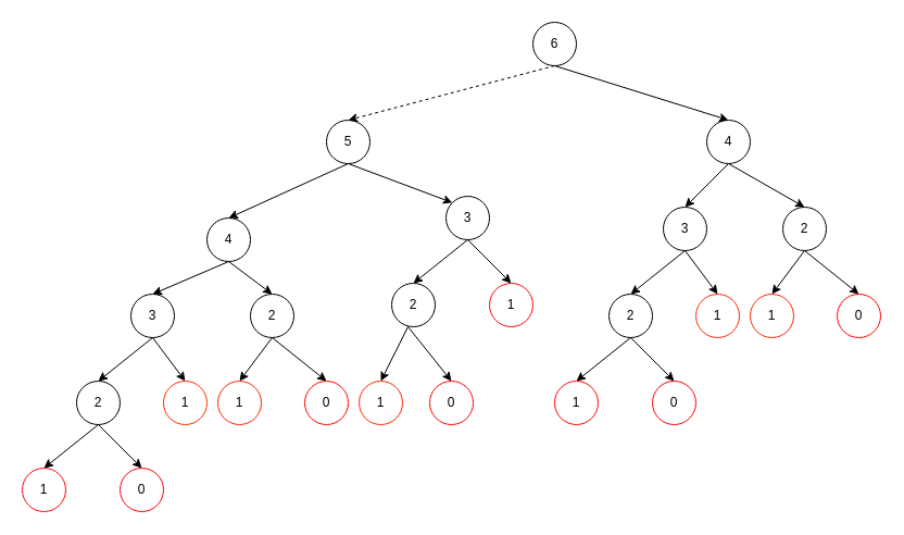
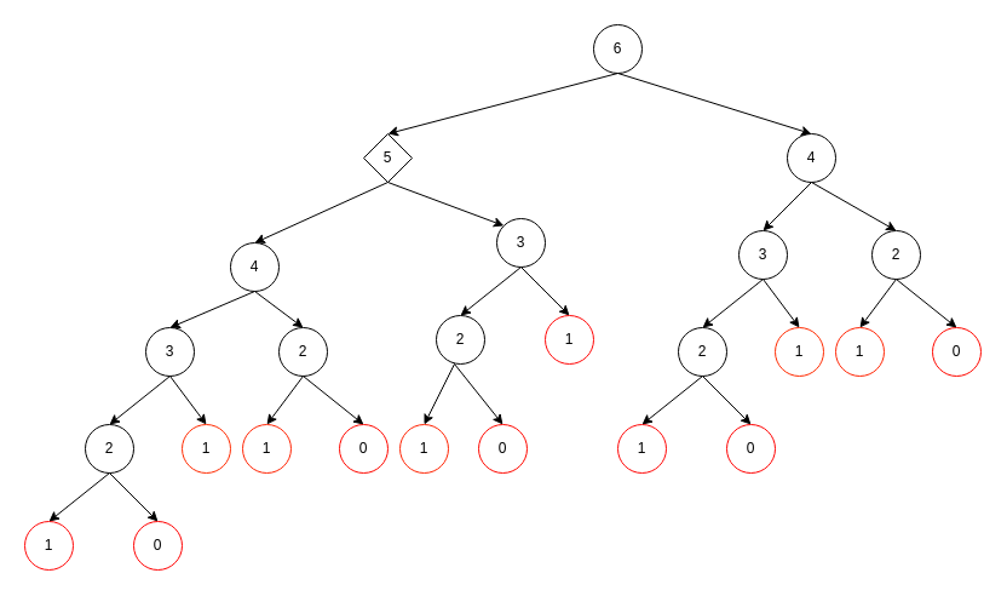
  <mxCell id="0" />
  <mxCell id="1" parent="0" />
  <mxCell id="2" value="6" style="ellipse;whiteSpace=wrap;html=1;aspect=fixed;" vertex="1" parent="1"><mxGeometry x="490" y="20" width="40" height="40" as="geometry" /></mxCell>
- <mxCell id="3" value="5" style="ellipse;whiteSpace=wrap;html=1;aspect=fixed;" vertex="1" parent="1"><mxGeometry x="300" y="110" width="40" height="40" as="geometry" /></mxCell>
+ <mxCell id="3" value="5" style="rhombus;whiteSpace=wrap;html=1;aspect=fixed;" vertex="1" parent="1"><mxGeometry x="300" y="110" width="40" height="40" as="geometry" /></mxCell>
  <mxCell id="4" value="4" style="ellipse;whiteSpace=wrap;html=1;aspect=fixed;" vertex="1" parent="1"><mxGeometry x="650" y="110" width="40" height="40" as="geometry" /></mxCell>
  <mxCell id="5" value="4" style="ellipse;whiteSpace=wrap;html=1;aspect=fixed;" vertex="1" parent="1"><mxGeometry x="190" y="200" width="40" height="40" as="geometry" /></mxCell>
  <mxCell id="6" value="3" style="ellipse;whiteSpace=wrap;html=1;aspect=fixed;" vertex="1" parent="1"><mxGeometry x="410" y="180" width="40" height="40" as="geometry" /></mxCell>
  <mxCell id="7" value="3" style="ellipse;whiteSpace=wrap;html=1;aspect=fixed;" vertex="1" parent="1"><mxGeometry x="120" y="270" width="40" height="40" as="geometry" /></mxCell>
  <mxCell id="8" value="2" style="ellipse;whiteSpace=wrap;html=1;aspect=fixed;" vertex="1" parent="1"><mxGeometry x="230" y="270" width="40" height="40" as="geometry" /></mxCell>
  <mxCell id="9" value="2" style="ellipse;whiteSpace=wrap;html=1;aspect=fixed;" vertex="1" parent="1"><mxGeometry x="70" y="350" width="40" height="40" as="geometry" /></mxCell>
  <mxCell id="10" value="1" style="ellipse;whiteSpace=wrap;html=1;aspect=fixed;strokeColor=#FF2D03;" vertex="1" parent="1"><mxGeometry x="150" y="350" width="40" height="40" as="geometry" /></mxCell>
  <mxCell id="11" value="1" style="ellipse;whiteSpace=wrap;html=1;aspect=fixed;strokeColor=#FF0808;" vertex="1" parent="1"><mxGeometry x="20" y="430" width="40" height="40" as="geometry" /></mxCell>
  <mxCell id="12" value="0" style="ellipse;whiteSpace=wrap;html=1;aspect=fixed;strokeColor=#FF0303;" vertex="1" parent="1"><mxGeometry x="110" y="430" width="40" height="40" as="geometry" /></mxCell>
  <mxCell id="13" value="1" style="ellipse;whiteSpace=wrap;html=1;aspect=fixed;strokeColor=#FF2605;" vertex="1" parent="1"><mxGeometry x="200" y="350" width="40" height="40" as="geometry" /></mxCell>
  <mxCell id="14" value="0" style="ellipse;whiteSpace=wrap;html=1;aspect=fixed;strokeColor=#FF0800;" vertex="1" parent="1"><mxGeometry x="280" y="350" width="40" height="40" as="geometry" /></mxCell>
  <mxCell id="15" value="" style="endArrow=classic;html=1;exitX=0.5;exitY=1;exitDx=0;exitDy=0;entryX=0.5;entryY=0;entryDx=0;entryDy=0;" edge="1" parent="1" target="9"><mxGeometry width="50" height="50" relative="1" as="geometry"><mxPoint x="140" y="310" as="sourcePoint" /><mxPoint x="60" y="240" as="targetPoint" /></mxGeometry></mxCell>
  <mxCell id="16" value="" style="endArrow=classic;html=1;exitX=0.5;exitY=1;exitDx=0;exitDy=0;entryX=0.5;entryY=0;entryDx=0;entryDy=0;" edge="1" parent="1" target="10"><mxGeometry width="50" height="50" relative="1" as="geometry"><mxPoint x="140" y="310" as="sourcePoint" /><mxPoint x="100" y="360" as="targetPoint" /></mxGeometry></mxCell>
  <mxCell id="17" value="" style="endArrow=classic;html=1;exitX=0.5;exitY=1;exitDx=0;exitDy=0;entryX=0.5;entryY=0;entryDx=0;entryDy=0;" edge="1" parent="1" source="9" target="11"><mxGeometry width="50" height="50" relative="1" as="geometry"><mxPoint x="150" y="320" as="sourcePoint" /><mxPoint x="100" y="360" as="targetPoint" /></mxGeometry></mxCell>
  <mxCell id="18" value="" style="endArrow=classic;html=1;exitX=0.5;exitY=1;exitDx=0;exitDy=0;entryX=0.5;entryY=0;entryDx=0;entryDy=0;" edge="1" parent="1" source="9" target="12"><mxGeometry width="50" height="50" relative="1" as="geometry"><mxPoint x="150" y="320" as="sourcePoint" /><mxPoint x="180" y="360" as="targetPoint" /></mxGeometry></mxCell>
  <mxCell id="19" value="" style="endArrow=classic;html=1;entryX=0.5;entryY=0;entryDx=0;entryDy=0;exitX=0.5;exitY=1;exitDx=0;exitDy=0;" edge="1" parent="1" source="5" target="7"><mxGeometry width="50" height="50" relative="1" as="geometry"><mxPoint x="210" y="230" as="sourcePoint" /><mxPoint x="110" y="370" as="targetPoint" /></mxGeometry></mxCell>
  <mxCell id="20" value="" style="endArrow=classic;html=1;entryX=0.5;entryY=0;entryDx=0;entryDy=0;exitX=0.5;exitY=1;exitDx=0;exitDy=0;" edge="1" parent="1" source="5" target="8"><mxGeometry width="50" height="50" relative="1" as="geometry"><mxPoint x="210" y="227" as="sourcePoint" /><mxPoint x="190" y="370" as="targetPoint" /></mxGeometry></mxCell>
  <mxCell id="21" value="" style="endArrow=classic;html=1;entryX=0.5;entryY=0;entryDx=0;entryDy=0;" edge="1" parent="1" target="13"><mxGeometry width="50" height="50" relative="1" as="geometry"><mxPoint x="250" y="310" as="sourcePoint" /><mxPoint x="120" y="380" as="targetPoint" /></mxGeometry></mxCell>
  <mxCell id="22" value="" style="endArrow=classic;html=1;exitX=0.5;exitY=1;exitDx=0;exitDy=0;entryX=0.5;entryY=0;entryDx=0;entryDy=0;" edge="1" parent="1" target="14"><mxGeometry width="50" height="50" relative="1" as="geometry"><mxPoint x="250" y="310" as="sourcePoint" /><mxPoint x="200" y="380" as="targetPoint" /></mxGeometry></mxCell>
  <mxCell id="23" value="" style="endArrow=classic;html=1;entryX=0.5;entryY=0;entryDx=0;entryDy=0;exitX=0.5;exitY=1;exitDx=0;exitDy=0;" edge="1" parent="1" source="3" target="5"><mxGeometry width="50" height="50" relative="1" as="geometry"><mxPoint x="320" y="160" as="sourcePoint" /><mxPoint x="190" y="380" as="targetPoint" /></mxGeometry></mxCell>
  <mxCell id="24" value="" style="endArrow=classic;html=1;exitX=0.5;exitY=1;exitDx=0;exitDy=0;entryX=0;entryY=0;entryDx=0;entryDy=0;" edge="1" parent="1" source="3" target="6"><mxGeometry width="50" height="50" relative="1" as="geometry"><mxPoint x="240" y="340" as="sourcePoint" /><mxPoint x="270" y="380" as="targetPoint" /></mxGeometry></mxCell>
  <mxCell id="25" value="" style="endArrow=classic;html=1;exitX=0.5;exitY=1;exitDx=0;exitDy=0;entryX=0.5;entryY=0;entryDx=0;entryDy=0;" edge="1" parent="1" source="2" target="4"><mxGeometry width="50" height="50" relative="1" as="geometry"><mxPoint x="250" y="350" as="sourcePoint" /><mxPoint x="200" y="390" as="targetPoint" /></mxGeometry></mxCell>
- <mxCell id="26" value="" style="endArrow=classic;html=1;exitX=0.5;exitY=1;exitDx=0;exitDy=0;entryX=0.5;entryY=0;entryDx=0;entryDy=0;dashed=1;" edge="1" parent="1" source="2" target="3"><mxGeometry width="50" height="50" relative="1" as="geometry"><mxPoint x="250" y="350" as="sourcePoint" /><mxPoint x="280" y="390" as="targetPoint" /></mxGeometry></mxCell>
+ <mxCell id="26" value="" style="endArrow=classic;html=1;exitX=0.5;exitY=1;exitDx=0;exitDy=0;entryX=0.5;entryY=0;entryDx=0;entryDy=0;" edge="1" parent="1" source="2" target="3"><mxGeometry width="50" height="50" relative="1" as="geometry"><mxPoint x="250" y="350" as="sourcePoint" /><mxPoint x="280" y="390" as="targetPoint" /></mxGeometry></mxCell>
  <mxCell id="27" value="2" style="ellipse;whiteSpace=wrap;html=1;aspect=fixed;" vertex="1" parent="1"><mxGeometry x="360" y="260" width="40" height="40" as="geometry" /></mxCell>
  <mxCell id="28" value="1" style="ellipse;whiteSpace=wrap;html=1;aspect=fixed;strokeColor=#FF0808;" vertex="1" parent="1"><mxGeometry x="450" y="260" width="40" height="40" as="geometry" /></mxCell>
  <mxCell id="29" value="" style="endArrow=classic;html=1;exitX=0.5;exitY=1;exitDx=0;exitDy=0;entryX=0.5;entryY=0;entryDx=0;entryDy=0;" edge="1" parent="1" target="28"><mxGeometry width="50" height="50" relative="1" as="geometry"><mxPoint x="430" y="220" as="sourcePoint" /><mxPoint x="200" y="550" as="targetPoint" /></mxGeometry></mxCell>
  <mxCell id="30" value="" style="endArrow=classic;html=1;exitX=0.5;exitY=1;exitDx=0;exitDy=0;entryX=0.5;entryY=0;entryDx=0;entryDy=0;" edge="1" parent="1" target="27"><mxGeometry width="50" height="50" relative="1" as="geometry"><mxPoint x="430" y="220" as="sourcePoint" /><mxPoint x="280" y="550" as="targetPoint" /></mxGeometry></mxCell>
  <mxCell id="31" value="1" style="ellipse;whiteSpace=wrap;html=1;aspect=fixed;strokeColor=#FF2605;" vertex="1" parent="1"><mxGeometry x="330" y="350" width="40" height="40" as="geometry" /></mxCell>
  <mxCell id="32" value="0" style="ellipse;whiteSpace=wrap;html=1;aspect=fixed;strokeColor=#FF0800;" vertex="1" parent="1"><mxGeometry x="395" y="350" width="40" height="40" as="geometry" /></mxCell>
  <mxCell id="33" value="" style="endArrow=classic;html=1;entryX=0.5;entryY=0;entryDx=0;entryDy=0;" edge="1" parent="1" target="31"><mxGeometry width="50" height="50" relative="1" as="geometry"><mxPoint x="375" y="300" as="sourcePoint" /><mxPoint x="265" y="400" as="targetPoint" /></mxGeometry></mxCell>
  <mxCell id="34" value="" style="endArrow=classic;html=1;exitX=0.5;exitY=1;exitDx=0;exitDy=0;entryX=0.5;entryY=0;entryDx=0;entryDy=0;" edge="1" parent="1" target="32"><mxGeometry width="50" height="50" relative="1" as="geometry"><mxPoint x="375" y="300" as="sourcePoint" /><mxPoint x="345" y="400" as="targetPoint" /></mxGeometry></mxCell>
  <mxCell id="35" value="3" style="ellipse;whiteSpace=wrap;html=1;aspect=fixed;" vertex="1" parent="1"><mxGeometry x="610" y="190" width="40" height="40" as="geometry" /></mxCell>
  <mxCell id="36" value="2" style="ellipse;whiteSpace=wrap;html=1;aspect=fixed;" vertex="1" parent="1"><mxGeometry x="720" y="190" width="40" height="40" as="geometry" /></mxCell>
  <mxCell id="37" value="2" style="ellipse;whiteSpace=wrap;html=1;aspect=fixed;" vertex="1" parent="1"><mxGeometry x="560" y="270" width="40" height="40" as="geometry" /></mxCell>
  <mxCell id="38" value="1" style="ellipse;whiteSpace=wrap;html=1;aspect=fixed;strokeColor=#FF2D03;" vertex="1" parent="1"><mxGeometry x="640" y="270" width="40" height="40" as="geometry" /></mxCell>
  <mxCell id="39" value="1" style="ellipse;whiteSpace=wrap;html=1;aspect=fixed;strokeColor=#FF0808;" vertex="1" parent="1"><mxGeometry x="510" y="350" width="40" height="40" as="geometry" /></mxCell>
  <mxCell id="40" value="0" style="ellipse;whiteSpace=wrap;html=1;aspect=fixed;strokeColor=#FF0303;" vertex="1" parent="1"><mxGeometry x="600" y="350" width="40" height="40" as="geometry" /></mxCell>
  <mxCell id="41" value="1" style="ellipse;whiteSpace=wrap;html=1;aspect=fixed;strokeColor=#FF2605;" vertex="1" parent="1"><mxGeometry x="690" y="270" width="40" height="40" as="geometry" /></mxCell>
  <mxCell id="42" value="0" style="ellipse;whiteSpace=wrap;html=1;aspect=fixed;strokeColor=#FF0800;" vertex="1" parent="1"><mxGeometry x="770" y="270" width="40" height="40" as="geometry" /></mxCell>
  <mxCell id="43" value="" style="endArrow=classic;html=1;exitX=0.5;exitY=1;exitDx=0;exitDy=0;entryX=0.5;entryY=0;entryDx=0;entryDy=0;" edge="1" parent="1" target="37"><mxGeometry width="50" height="50" relative="1" as="geometry"><mxPoint x="630" y="230" as="sourcePoint" /><mxPoint x="550" y="160" as="targetPoint" /></mxGeometry></mxCell>
  <mxCell id="44" value="" style="endArrow=classic;html=1;exitX=0.5;exitY=1;exitDx=0;exitDy=0;entryX=0.5;entryY=0;entryDx=0;entryDy=0;" edge="1" parent="1" target="38"><mxGeometry width="50" height="50" relative="1" as="geometry"><mxPoint x="630" y="230" as="sourcePoint" /><mxPoint x="590" y="280" as="targetPoint" /></mxGeometry></mxCell>
  <mxCell id="45" value="" style="endArrow=classic;html=1;exitX=0.5;exitY=1;exitDx=0;exitDy=0;entryX=0.5;entryY=0;entryDx=0;entryDy=0;" edge="1" parent="1" source="37" target="39"><mxGeometry width="50" height="50" relative="1" as="geometry"><mxPoint x="640" y="240" as="sourcePoint" /><mxPoint x="590" y="280" as="targetPoint" /></mxGeometry></mxCell>
  <mxCell id="46" value="" style="endArrow=classic;html=1;exitX=0.5;exitY=1;exitDx=0;exitDy=0;entryX=0.5;entryY=0;entryDx=0;entryDy=0;" edge="1" parent="1" source="37" target="40"><mxGeometry width="50" height="50" relative="1" as="geometry"><mxPoint x="640" y="240" as="sourcePoint" /><mxPoint x="670" y="280" as="targetPoint" /></mxGeometry></mxCell>
  <mxCell id="47" value="" style="endArrow=classic;html=1;entryX=0.5;entryY=0;entryDx=0;entryDy=0;" edge="1" parent="1" target="41"><mxGeometry width="50" height="50" relative="1" as="geometry"><mxPoint x="740" y="230" as="sourcePoint" /><mxPoint x="610" y="300" as="targetPoint" /></mxGeometry></mxCell>
  <mxCell id="48" value="" style="endArrow=classic;html=1;exitX=0.5;exitY=1;exitDx=0;exitDy=0;entryX=0.5;entryY=0;entryDx=0;entryDy=0;" edge="1" parent="1" target="42"><mxGeometry width="50" height="50" relative="1" as="geometry"><mxPoint x="740" y="230" as="sourcePoint" /><mxPoint x="690" y="300" as="targetPoint" /></mxGeometry></mxCell>
  <mxCell id="49" value="" style="endArrow=classic;html=1;entryX=0.5;entryY=0;entryDx=0;entryDy=0;exitX=0.5;exitY=1;exitDx=0;exitDy=0;" edge="1" parent="1" source="4"><mxGeometry width="50" height="50" relative="1" as="geometry"><mxPoint x="550" y="140" as="sourcePoint" /><mxPoint x="630" y="190" as="targetPoint" /></mxGeometry></mxCell>
  <mxCell id="50" value="" style="endArrow=classic;html=1;entryX=0.5;entryY=0;entryDx=0;entryDy=0;exitX=0.5;exitY=1;exitDx=0;exitDy=0;" edge="1" parent="1" source="4"><mxGeometry width="50" height="50" relative="1" as="geometry"><mxPoint x="700" y="160" as="sourcePoint" /><mxPoint x="740" y="190" as="targetPoint" /></mxGeometry></mxCell>
